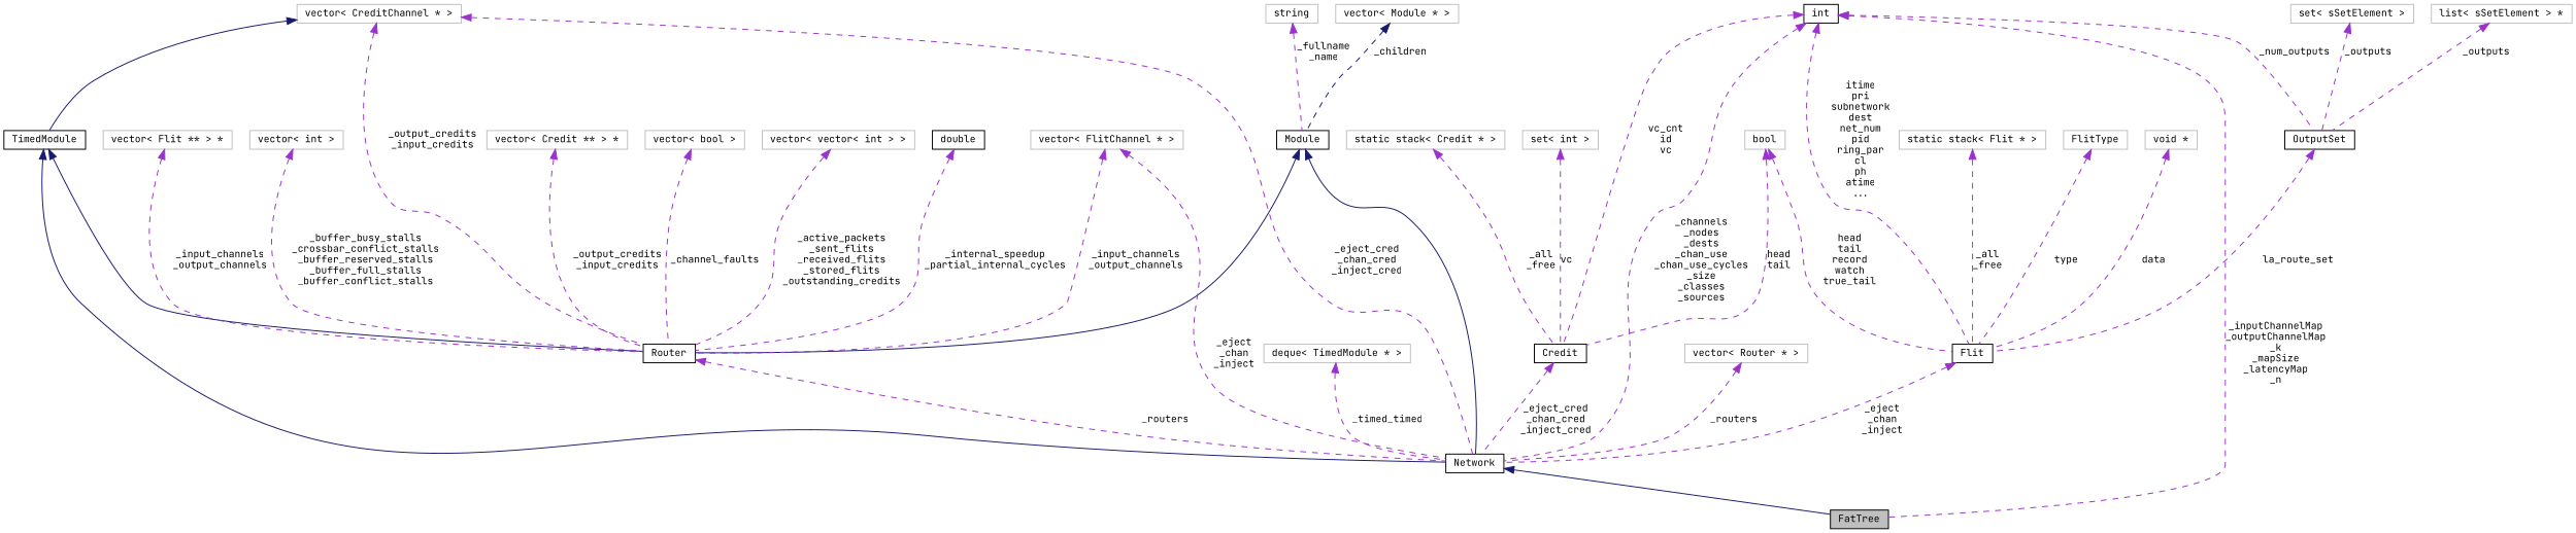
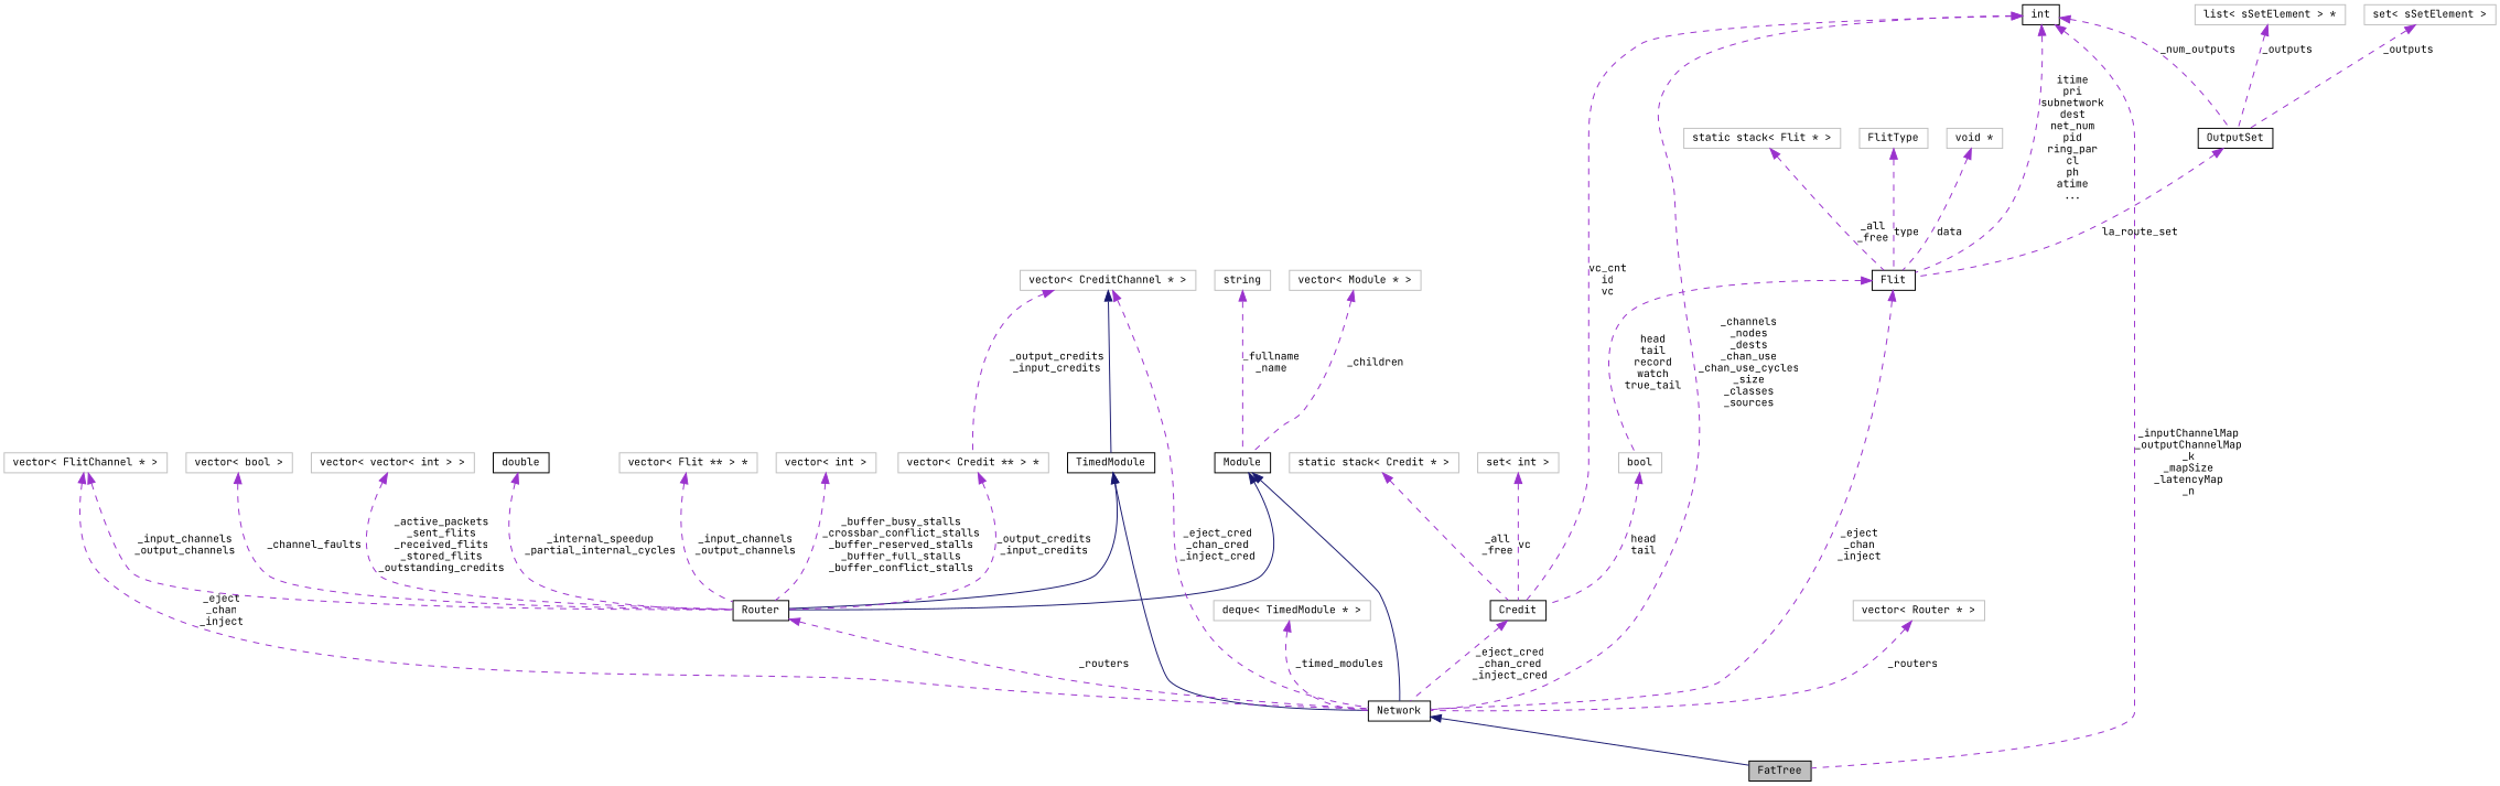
  digraph {
    fontname="JetBrains Mono"
    rankdir=TB
    node [color=grey75 fontname="JetBrains Mono" fontsize=10 shape=record]
    edge [color=darkorchid3 dir=back fontname="JetBrains Mono" fontsize=10 labelfontname=FreeSans labelfontsize=10 style=dashed]
    n1 [color=black fillcolor=grey75 fontcolor=black height=0.2 label=FatTree style=filled width=0.4]
    n2 [color=black height=0.2 label=Network width=0.4]
    n3 [color=black height=0.2 label=TimedModule width=0.4]
    n4 [color=black height=0.2 label=Router width=0.4]
    n5 [color=black height=0.2 label=Module width=0.4]
    n6 [height=0.2 label=string width=0.4]
    n7 [height=0.2 label="vector\< Module * \>" width=0.4]
    n8 [height=0.2 label="vector\< FlitChannel * \>" width=0.4]
    n9 [height=0.2 label="deque\< TimedModule * \>" width=0.4]
    n10 [color=black height=0.2 label=Credit width=0.4]
    n11 [height=0.2 label="static stack\< Credit * \>" width=0.4]
    n12 [height=0.2 label="set\< int \>" width=0.4]
    n13 [color=black height=0.2 label=int width=0.4]
    n14 [color=black height=0.2 label=Flit width=0.4]
    n15 [color=black height=0.2 label=OutputSet width=0.4]
    n16 [height=0.2 label=bool width=0.4]
    n17 [height=0.2 label="vector\< vector\< int \> \>" width=0.4]
    n18 [color=black height=0.2 label=double width=0.4]
    n19 [height=0.2 label="vector\< Flit ** \> *" width=0.4]
    n20 [height=0.2 label="vector\< int \>" width=0.4]
    n21 [height=0.2 label="vector\< CreditChannel * \>" width=0.4]
    n22 [height=0.2 label="vector\< Credit ** \> *" width=0.4]
    n23 [height=0.2 label="vector\< bool \>" width=0.4]
    n24 [height=0.2 label="vector\< Router * \>" width=0.4]
    n25 [height=0.2 label="static stack\< Flit * \>" width=0.4]
    n26 [height=0.2 label="list\< sSetElement \> *" width=0.4]
    n27 [height=0.2 label="set\< sSetElement \>" width=0.4]
    n28 [height=0.2 label=FlitType width=0.4]
    n29 [height=0.2 label="void *" width=0.4]
    n2 -> n1 [color=midnightblue style=solid]
    n3 -> n2 [color=midnightblue style=solid]
    n3 -> n4 [color=midnightblue style=solid]
    n4 -> n2 [label=_routers]
    n5 -> n2 [color=midnightblue style=solid]
    n5 -> n4 [color=midnightblue style=solid]
    n6 -> n5 [label="_fullname\n_name"]
-   n7 -> n5 [color=midnightblue label=_children]
+   n7 -> n5 [label=_children]
    n8 -> n2 [label="_eject\n_chan\n_inject"]
    n8 -> n4 [label="_input_channels\n_output_channels"]
-   n9 -> n2 [label=_timed_timed]
+   n9 -> n2 [label=_timed_modules]
    n10 -> n2 [label="_eject_cred\n_chan_cred\n_inject_cred"]
    n11 -> n10 [label="_all\n_free"]
    n12 -> n10 [label=vc]
    n13 -> n1 [label="_inputChannelMap\n_outputChannelMap\n_k\n_mapSize\n_latencyMap\n_n"]
    n13 -> n2 [label="_channels\n_nodes\n_dests\n_chan_use\n_chan_use_cycles\n_size\n_classes\n_sources"]
    n13 -> n10 [label="vc_cnt\nid\nvc"]
    n13 -> n14 [label="itime\npri\nsubnetwork\ndest\nnet_num\npid\nring_par\ncl\nph\natime\n..."]
    n13 -> n15 [label=_num_outputs]
    n14 -> n2 [label="_eject\n_chan\n_inject"]
    n15 -> n14 [label=la_route_set]
    n16 -> n10 [label="head\ntail"]
-   n16 -> n14 [label="head\ntail\nrecord\nwatch\ntrue_tail"]
+   n14 -> n16 [label="head\ntail\nrecord\nwatch\ntrue_tail"]
    n17 -> n4 [label="_active_packets\n_sent_flits\n_received_flits\n_stored_flits\n_outstanding_credits"]
    n18 -> n4 [label="_internal_speedup\n_partial_internal_cycles"]
    n19 -> n4 [label="_input_channels\n_output_channels"]
    n20 -> n4 [label="_buffer_busy_stalls\n_crossbar_conflict_stalls\n_buffer_reserved_stalls\n_buffer_full_stalls\n_buffer_conflict_stalls"]
    n21 -> n2 [label="_eject_cred\n_chan_cred\n_inject_cred"]
    n21 -> n3 [color=midnightblue style=solid]
-   n21 -> n4 [label="_output_credits\n_input_credits"]
+   n21 -> n22 [label="_output_credits\n_input_credits"]
    n22 -> n4 [label="_output_credits\n_input_credits"]
    n23 -> n4 [label=_channel_faults]
    n24 -> n2 [label=_routers]
    n25 -> n14 [label="_all\n_free"]
    n26 -> n15 [label=_outputs]
    n27 -> n15 [label=_outputs]
    n28 -> n14 [label=type]
    n29 -> n14 [label=data]
  }
